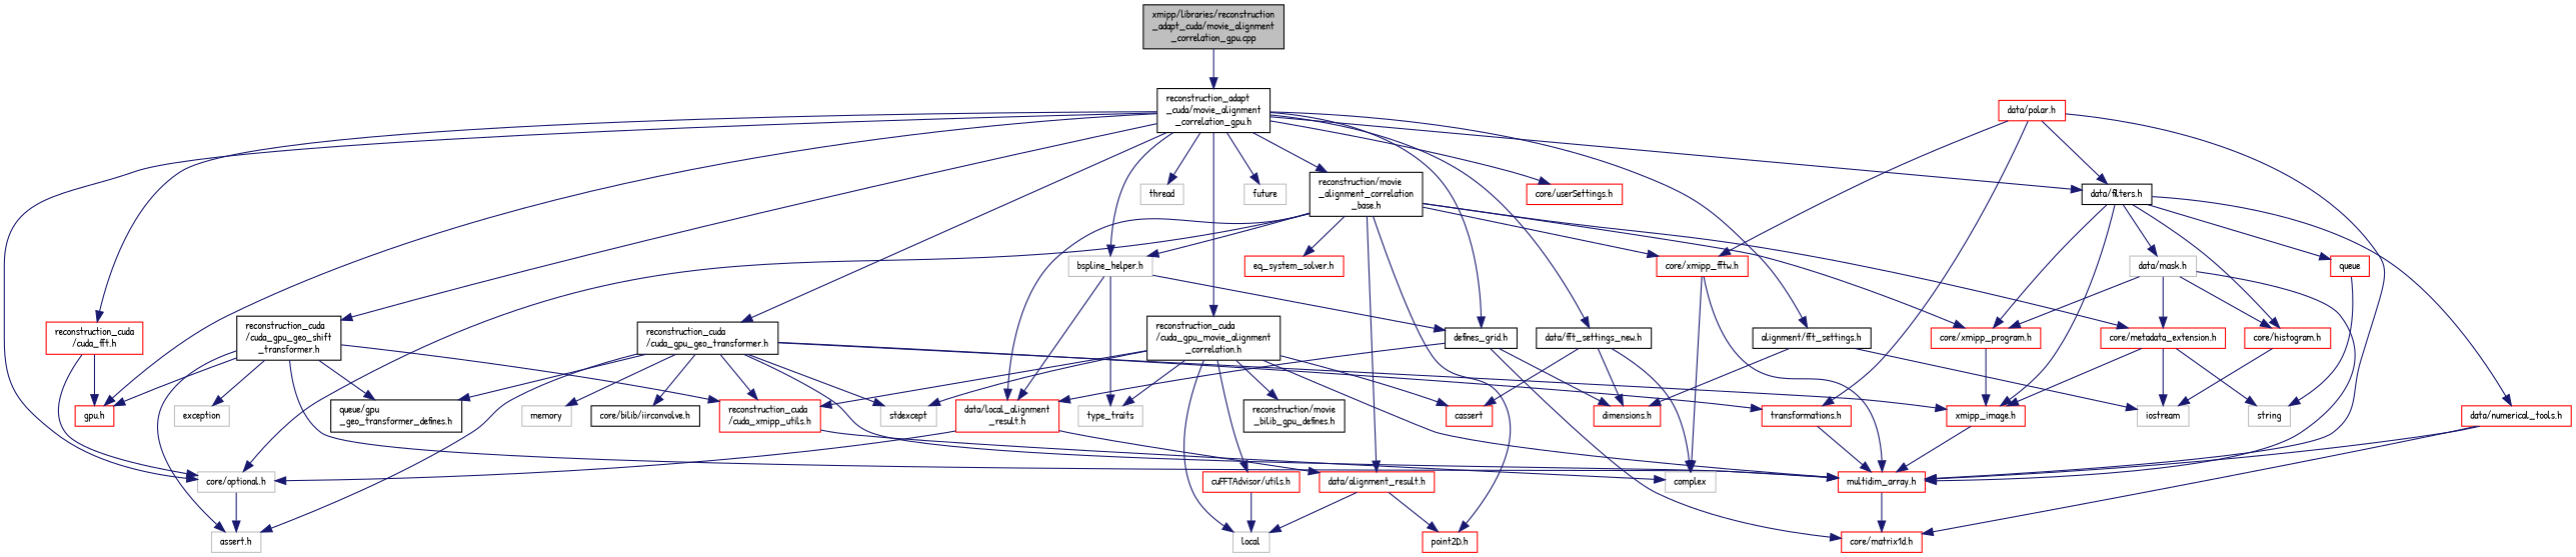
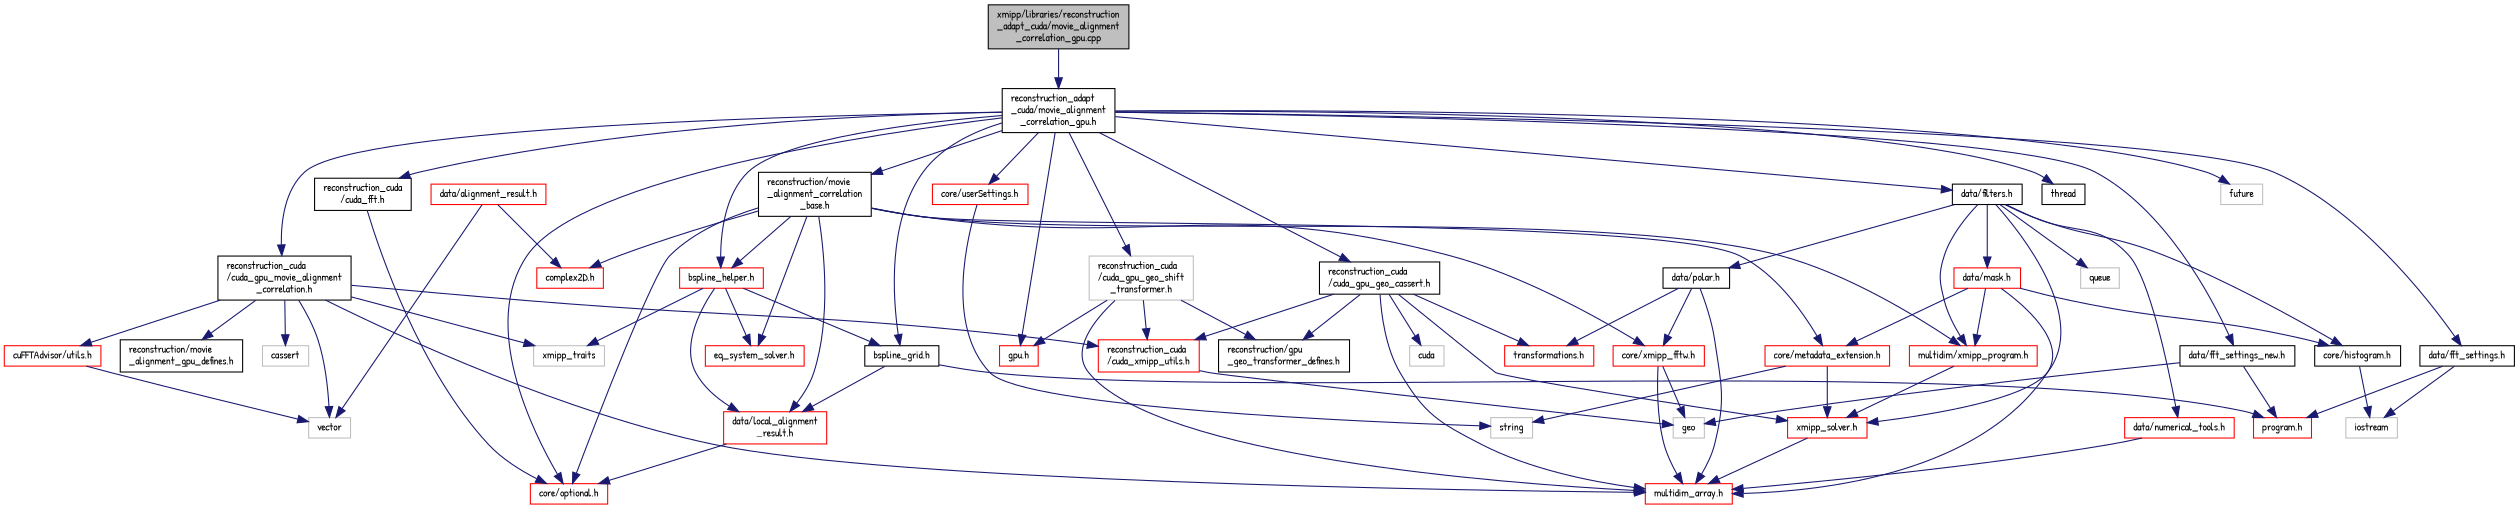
  digraph {
    fontname="Patrick Hand"
    node [color=red fillcolor=white fontname="Patrick Hand" fontsize=10 shape=record style=filled]
    edge [color=midnightblue fontname="Patrick Hand" fontsize=10 labelfontname=Helvetica labelfontsize=10 style=solid]
    n1 [color=black fillcolor=grey75 fontcolor=black height=0.2 label="xmipp/libraries/reconstruction\l_adapt_cuda/movie_alignment\l_correlation_gpu.cpp" width=0.4]
    n2 [color=black height=0.2 label="reconstruction_adapt\l_cuda/movie_alignment\l_correlation_gpu.h" width=0.4]
-   n3 [color=grey75 height=0.2 label=thread width=0.4]
+   n3 [color=black height=0.2 label=thread width=0.4]
    n4 [color=grey75 height=0.2 label=future width=0.4]
    n5 [color=black height=0.2 label="reconstruction/movie\l_alignment_correlation\l_base.h" width=0.4]
-   n6 [color=grey75 height=0.2 label="core/optional.h" width=0.4]
-   n7 [color=black height=0.2 label="defines_grid.h" width=0.4]
-   n8 [color=grey75 height=0.2 label="bspline_helper.h" width=0.4]
+   n6 [height=0.2 label="core/optional.h" width=0.4]
+   n7 [color=black height=0.2 label="bspline_grid.h" width=0.4]
+   n8 [height=0.2 label="bspline_helper.h" width=0.4]
    n9 [color=black height=0.2 label="reconstruction_cuda\l/cuda_gpu_movie_alignment\l_correlation.h" width=0.4]
-   n10 [color=black height=0.2 label="reconstruction_cuda\l/cuda_gpu_geo_shift\l_transformer.h" width=0.4]
+   n10 [color=grey75 height=0.2 label="reconstruction_cuda\l/cuda_gpu_geo_shift\l_transformer.h" width=0.4]
    n11 [height=0.2 label="gpu.h" width=0.4]
-   n12 [color=black height=0.2 label="reconstruction_cuda\l/cuda_gpu_geo_transformer.h" width=0.4]
+   n12 [color=black height=0.2 label="reconstruction_cuda\l/cuda_gpu_geo_cassert.h" width=0.4]
    n13 [color=black height=0.2 label="data/filters.h" width=0.4]
-   n14 [color=black height=0.2 label="alignment/fft_settings.h" width=0.4]
+   n14 [color=black height=0.2 label="data/fft_settings.h" width=0.4]
    n15 [color=black height=0.2 label="data/fft_settings_new.h" width=0.4]
    n16 [height=0.2 label="core/userSettings.h" width=0.4]
-   n17 [height=0.2 label="reconstruction_cuda\l/cuda_fft.h" width=0.4]
+   n17 [color=black height=0.2 label="reconstruction_cuda\l/cuda_fft.h" width=0.4]
    n18 [height=0.2 label="data/alignment_result.h" width=0.4]
-   n19 [height=0.2 label="point2D.h" width=0.4]
+   n19 [height=0.2 label="complex2D.h" width=0.4]
    n20 [height=0.2 label="data/local_alignment\l_result.h" width=0.4]
-   n21 [height=0.2 label="core/xmipp_program.h" width=0.4]
+   n21 [height=0.2 label="multidim/xmipp_program.h" width=0.4]
    n22 [height=0.2 label="core/metadata_extension.h" width=0.4]
    n23 [height=0.2 label="core/xmipp_fftw.h" width=0.4]
    n24 [height=0.2 label="eq_system_solver.h" width=0.4]
-   n25 [color=grey75 height=0.2 label="assert.h" width=0.4]
-   n26 [height=0.2 label="dimensions.h" width=0.4]
-   n27 [height=0.2 label="core/matrix1d.h" width=0.4]
-   n28 [color=grey75 height=0.2 label=type_traits width=0.4]
-   n29 [color=grey75 height=0.2 label=local width=0.4]
+   n26 [height=0.2 label="program.h" width=0.4]
+   n28 [color=grey75 height=0.2 label=xmipp_traits width=0.4]
+   n29 [color=grey75 height=0.2 label=vector width=0.4]
    n30 [height=0.2 label="multidim_array.h" width=0.4]
-   n31 [color=black height=0.2 label="reconstruction/movie\l_bilib_gpu_defines.h" width=0.4]
+   n31 [color=black height=0.2 label="reconstruction/movie\l_alignment_gpu_defines.h" width=0.4]
    n32 [height=0.2 label="cuFFTAdvisor/utils.h" width=0.4]
    n33 [height=0.2 label="reconstruction_cuda\l/cuda_xmipp_utils.h" width=0.4]
-   n34 [color=grey75 height=0.2 label=stdexcept width=0.4]
-   n35 [height=0.2 label=cassert width=0.4]
-   n36 [color=grey75 height=0.2 label=exception width=0.4]
-   n37 [color=black height=0.2 label="queue/gpu\l_geo_transformer_defines.h" width=0.4]
-   n38 [height=0.2 label="xmipp_image.h" width=0.4]
-   n39 [color=grey75 height=0.2 label=memory width=0.4]
+   n35 [color=grey75 height=0.2 label=cassert width=0.4]
+   n37 [color=black height=0.2 label="reconstruction/gpu\l_geo_transformer_defines.h" width=0.4]
+   n38 [height=0.2 label="xmipp_solver.h" width=0.4]
+   n39 [color=grey75 height=0.2 label=cuda width=0.4]
    n40 [height=0.2 label="transformations.h" width=0.4]
-   n41 [color=black height=0.2 label="core/bilib/iirconvolve.h" width=0.4]
-   n42 [height=0.2 label=queue width=0.4]
-   n43 [height=0.2 label="core/histogram.h" width=0.4]
+   n42 [color=grey75 height=0.2 label=queue width=0.4]
+   n43 [color=black height=0.2 label="core/histogram.h" width=0.4]
    n44 [height=0.2 label="data/numerical_tools.h" width=0.4]
-   n45 [color=grey75 height=0.2 label="data/mask.h" width=0.4]
-   n46 [height=0.2 label="data/polar.h" width=0.4]
+   n45 [height=0.2 label="data/mask.h" width=0.4]
+   n46 [color=black height=0.2 label="data/polar.h" width=0.4]
    n47 [color=grey75 height=0.2 label=iostream width=0.4]
-   n48 [color=grey75 height=0.2 label=complex width=0.4]
+   n48 [color=grey75 height=0.2 label=geo width=0.4]
    n49 [color=grey75 height=0.2 label=string width=0.4]
    n1 -> n2
    n2 -> n3
    n2 -> n4
    n2 -> n5
    n2 -> n6
    n2 -> n7
    n2 -> n8
    n2 -> n9
    n2 -> n10
    n2 -> n11
    n2 -> n12
    n2 -> n13
    n2 -> n14
    n2 -> n15
    n2 -> n16
    n2 -> n17
    n5 -> n6
    n5 -> n8
-   n5 -> n18
    n5 -> n19
    n5 -> n20
    n5 -> n21
    n5 -> n22
    n5 -> n23
    n5 -> n24
-   n6 -> n25
    n7 -> n20
    n7 -> n26
-   n7 -> n27
    n8 -> n7
    n8 -> n20
+   n8 -> n24
    n8 -> n28
    n9 -> n28
    n9 -> n29
    n9 -> n30
    n9 -> n31
    n9 -> n32
    n9 -> n33
-   n9 -> n34
    n9 -> n35
    n10 -> n11
-   n10 -> n25
    n10 -> n30
    n10 -> n33
-   n10 -> n36
    n10 -> n37
-   n12 -> n25
    n12 -> n30
    n12 -> n33
-   n12 -> n34
    n12 -> n37
    n12 -> n38
    n12 -> n39
    n12 -> n40
-   n12 -> n41
    n13 -> n21
    n13 -> n38
    n13 -> n42
    n13 -> n43
    n13 -> n44
    n13 -> n45
-   n46 -> n13
+   n13 -> n46
    n14 -> n26
    n14 -> n47
    n15 -> n26
-   n15 -> n35
    n15 -> n48
-   n42 -> n49
+   n16 -> n49
    n17 -> n6
-   n17 -> n11
    n18 -> n19
    n18 -> n29
    n20 -> n6
-   n20 -> n18
    n21 -> n38
    n22 -> n38
-   n22 -> n47
    n22 -> n49
    n23 -> n30
    n23 -> n48
-   n30 -> n27
    n32 -> n29
    n33 -> n48
    n38 -> n30
-   n40 -> n30
    n43 -> n47
-   n44 -> n27
    n44 -> n30
    n45 -> n21
    n45 -> n22
    n45 -> n30
    n45 -> n43
    n46 -> n23
    n46 -> n30
    n46 -> n40
  }
